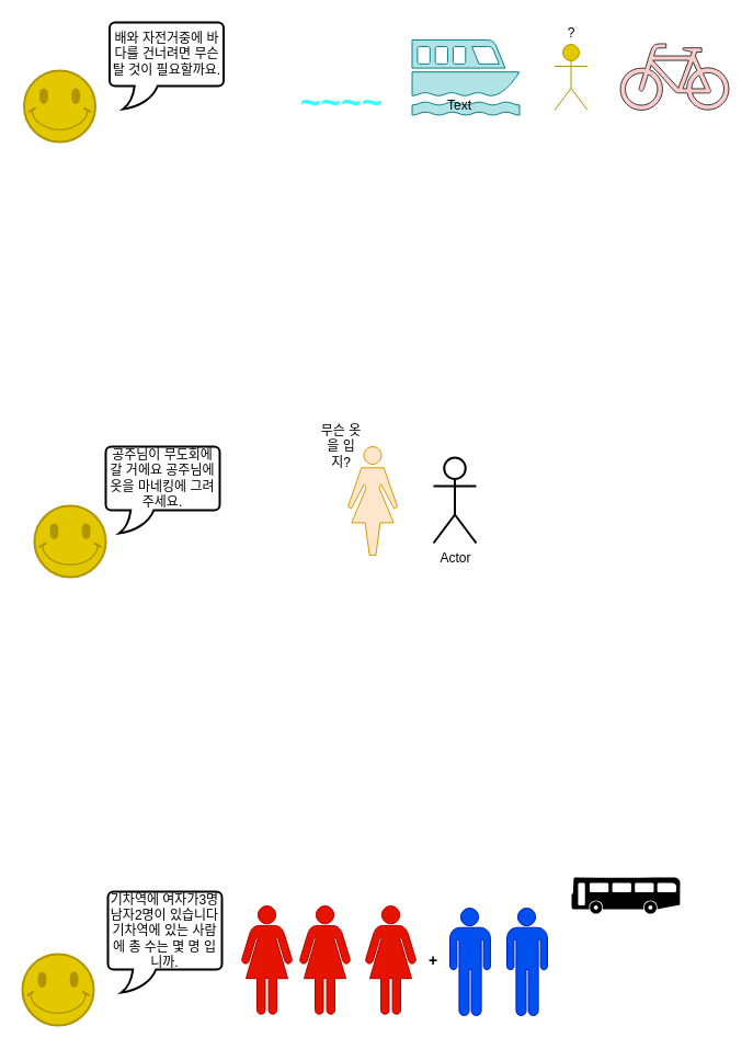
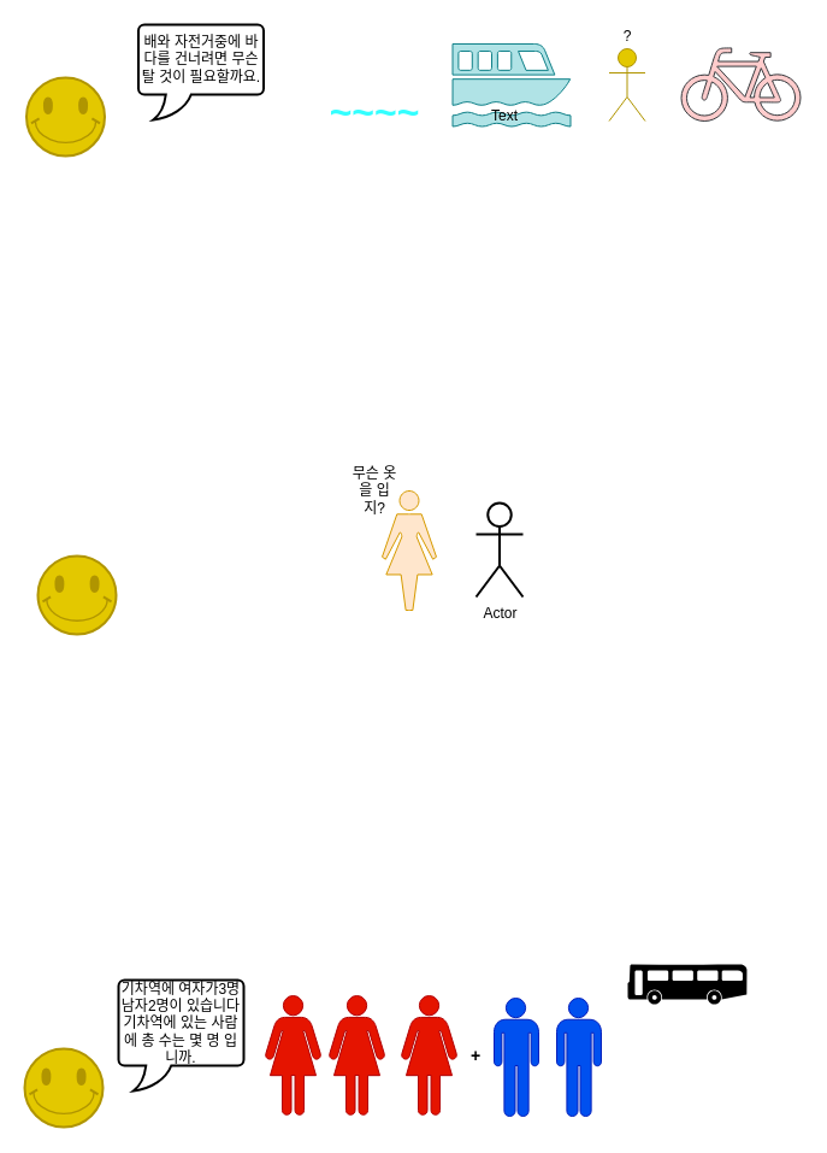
  <mxCell id="0" />
  <mxCell id="1" parent="0" />
  <mxCell id="2" value="" style="shape=mxgraph.signs.transportation.bicycle_1;html=1;pointerEvents=1;fillColor=#ffcccc;strokeColor=#36393d;verticalLabelPosition=bottom;verticalAlign=top;align=center;" parent="1" vertex="1"><mxGeometry x="565.5" y="38" width="99" height="62" as="geometry" /></mxCell>
  <mxCell id="3" value="Actor" style="shape=umlActor;verticalLabelPosition=bottom;verticalAlign=top;html=1;outlineConnect=0;fillColor=#e3c800;strokeColor=#B09500;fontColor=#ffffff;" parent="1" vertex="1"><mxGeometry x="505.5" y="40" width="30" height="60" as="geometry" /></mxCell>
  <mxCell id="4" value="?" style="text;html=1;strokeColor=none;fillColor=none;align=center;verticalAlign=middle;whiteSpace=wrap;rounded=0;" parent="1" vertex="1"><mxGeometry x="500.5" width="40" height="20" as="geometry" y="20" /></mxCell>
  <mxCell id="5" value="" style="shape=mxgraph.signs.transportation.ferry;html=1;pointerEvents=1;fillColor=#b0e3e6;strokeColor=#0e8088;verticalLabelPosition=bottom;verticalAlign=top;align=center;" parent="1" vertex="1"><mxGeometry x="375.5" y="35.5" width="98" height="69" as="geometry" /></mxCell>
  <mxCell id="6" value="~~~~" style="text;html=1;align=center;verticalAlign=middle;whiteSpace=wrap;rounded=0;strokeWidth=15;perimeterSpacing=0;fontStyle=1;fontSize=32;fontColor=#33FFFF;" parent="1" vertex="1"><mxGeometry x="255.5" y="73" width="110" height="40" as="geometry" /></mxCell>
  <mxCell id="7" value="" style="verticalLabelPosition=bottom;verticalAlign=top;html=1;shape=mxgraph.basic.smiley;strokeColor=#B09500;strokeWidth=2;fillColor=#e3c800;fontSize=12;fontColor=#ffffff;fontStyle=0" parent="1" vertex="1"><mxGeometry x="21.5" y="64" width="65" height="65" as="geometry" /></mxCell>
- <mxCell id="8" value="배와 자전거중에 바다를 건너려면 무슨 탈 것이 필요할까요." style="whiteSpace=wrap;html=1;shape=mxgraph.basic.roundRectCallout;dx=33.27;dy=21;size=5;boundedLbl=1;strokeColor=#000000;strokeWidth=2;fillColor=none;fontSize=12;" parent="1" vertex="1"><mxGeometry x="99.5" width="104" height="79" as="geometry" y="20" /></mxCell>
- <mxCell id="9" value="공주님이 무도회에 갈 거에요 공주님에 옷을 마네킹에 그려주세요." style="whiteSpace=wrap;html=1;shape=mxgraph.basic.roundRectCallout;dx=33.27;dy=21;size=5;boundedLbl=1;strokeColor=#000000;strokeWidth=2;fillColor=none;fontSize=12;" parent="1" vertex="1"><mxGeometry x="96" y="407" width="104" height="79" as="geometry" /></mxCell>
+ <mxCell id="8" value="배와 자전거중에 바다를 건너려면 무슨 탈 것이 필요할까요." style="whiteSpace=wrap;html=1;shape=mxgraph.basic.roundRectCallout;dx=33.27;dy=21;size=5;boundedLbl=1;strokeColor=#000000;strokeWidth=2;fillColor=none;fontSize=12;" parent="1" vertex="1"><mxGeometry x="114.5" y="20" width="104" height="79" as="geometry" /></mxCell>
  <mxCell id="10" value="" style="verticalLabelPosition=bottom;verticalAlign=top;html=1;shape=mxgraph.basic.smiley;strokeColor=#B09500;strokeWidth=2;fillColor=#e3c800;fontSize=12;fontColor=#ffffff;fontStyle=0" parent="1" vertex="1"><mxGeometry x="31" y="461" width="65" height="65" as="geometry" /></mxCell>
  <mxCell id="11" value="" style="shape=mxgraph.signs.people.woman_2;html=1;pointerEvents=1;fillColor=#ffe6cc;strokeColor=#d79b00;verticalLabelPosition=bottom;verticalAlign=top;align=center;fontSize=12;" parent="1" vertex="1"><mxGeometry x="317" y="407" width="45" height="99" as="geometry" /></mxCell>
  <mxCell id="12" value="Actor" style="shape=umlActor;verticalLabelPosition=bottom;verticalAlign=top;html=1;outlineConnect=0;strokeColor=#000000;strokeWidth=2;fillColor=none;fontSize=12;fontColor=#000000;" parent="1" vertex="1"><mxGeometry x="395" y="417" width="39" height="78" as="geometry" /></mxCell>
  <mxCell id="13" value="무슨 옷을 입지?" style="text;html=1;strokeColor=none;fillColor=none;align=center;verticalAlign=middle;whiteSpace=wrap;rounded=0;fontSize=12;fontColor=#000000;" parent="1" vertex="1"><mxGeometry x="291" y="397" width="40" height="20" as="geometry" /></mxCell>
  <mxCell id="14" value="" style="shape=mxgraph.signs.people.woman_1;html=1;pointerEvents=1;fillColor=#e51400;strokeColor=#B20000;verticalLabelPosition=bottom;verticalAlign=top;align=center;fontSize=12;fontColor=#ffffff;" parent="1" vertex="1"><mxGeometry x="332" y="826" width="48" height="100" as="geometry" /></mxCell>
  <mxCell id="15" value="" style="shape=mxgraph.signs.people.woman_1;html=1;pointerEvents=1;fillColor=#e51400;strokeColor=#B20000;verticalLabelPosition=bottom;verticalAlign=top;align=center;fontSize=12;fontColor=#ffffff;" parent="1" vertex="1"><mxGeometry x="272" y="826" width="48" height="100" as="geometry" /></mxCell>
  <mxCell id="16" value="" style="shape=mxgraph.signs.people.woman_1;html=1;pointerEvents=1;fillColor=#e51400;strokeColor=#B20000;verticalLabelPosition=bottom;verticalAlign=top;align=center;fontSize=12;fontColor=#ffffff;" parent="1" vertex="1"><mxGeometry x="219" y="826" width="48" height="100" as="geometry" /></mxCell>
  <mxCell id="17" value="기차역에 여자가3명 남자2명이 있습니다 기차역에 있는 사람에 총 수는 몇 명 입니까." style="whiteSpace=wrap;html=1;shape=mxgraph.basic.roundRectCallout;dx=33.27;dy=21;size=5;boundedLbl=1;strokeColor=#000000;strokeWidth=2;fillColor=none;fontSize=12;" parent="1" vertex="1"><mxGeometry x="98" y="813" width="104" height="92" as="geometry" /></mxCell>
  <mxCell id="18" value="" style="verticalLabelPosition=bottom;verticalAlign=top;html=1;shape=mxgraph.basic.smiley;strokeColor=#B09500;strokeWidth=2;fillColor=#e3c800;fontSize=12;fontColor=#ffffff;fontStyle=0" parent="1" vertex="1"><mxGeometry y="870" width="65" height="65" as="geometry" x="20" /></mxCell>
  <mxCell id="19" value="Text" style="text;html=1;strokeColor=none;fillColor=none;align=center;verticalAlign=middle;whiteSpace=wrap;rounded=0;fontSize=12;fontColor=#000000;" parent="1" vertex="1"><mxGeometry x="398.5" y="86" width="40" height="20" as="geometry" /></mxCell>
  <mxCell id="20" value="+" style="text;html=1;strokeColor=none;fillColor=none;align=center;verticalAlign=middle;whiteSpace=wrap;rounded=0;fontSize=14;fontColor=#000000;fontStyle=1" parent="1" vertex="1"><mxGeometry x="375" y="866" width="40" height="20" as="geometry" /></mxCell>
  <mxCell id="21" value="" style="shape=mxgraph.signs.people.man_1;html=1;pointerEvents=1;fillColor=#0050ef;strokeColor=#001DBC;verticalLabelPosition=bottom;verticalAlign=top;align=center;fontSize=14;fontColor=#ffffff;" parent="1" vertex="1"><mxGeometry x="462" y="828" width="37" height="98" as="geometry" /></mxCell>
  <mxCell id="22" value="" style="shape=mxgraph.signs.people.man_1;html=1;pointerEvents=1;fillColor=#0050ef;strokeColor=#001DBC;verticalLabelPosition=bottom;verticalAlign=top;align=center;fontSize=14;fontColor=#ffffff;" parent="1" vertex="1"><mxGeometry x="410" y="828" width="37" height="98" as="geometry" /></mxCell>
  <mxCell id="23" value="" style="shape=mxgraph.signs.transportation.bus_3;html=1;pointerEvents=1;fillColor=#000000;strokeColor=none;verticalLabelPosition=bottom;verticalAlign=top;align=center;fontSize=14;fontColor=#000000;" parent="1" vertex="1"><mxGeometry x="521" y="800" width="99" height="33" as="geometry" /></mxCell>
